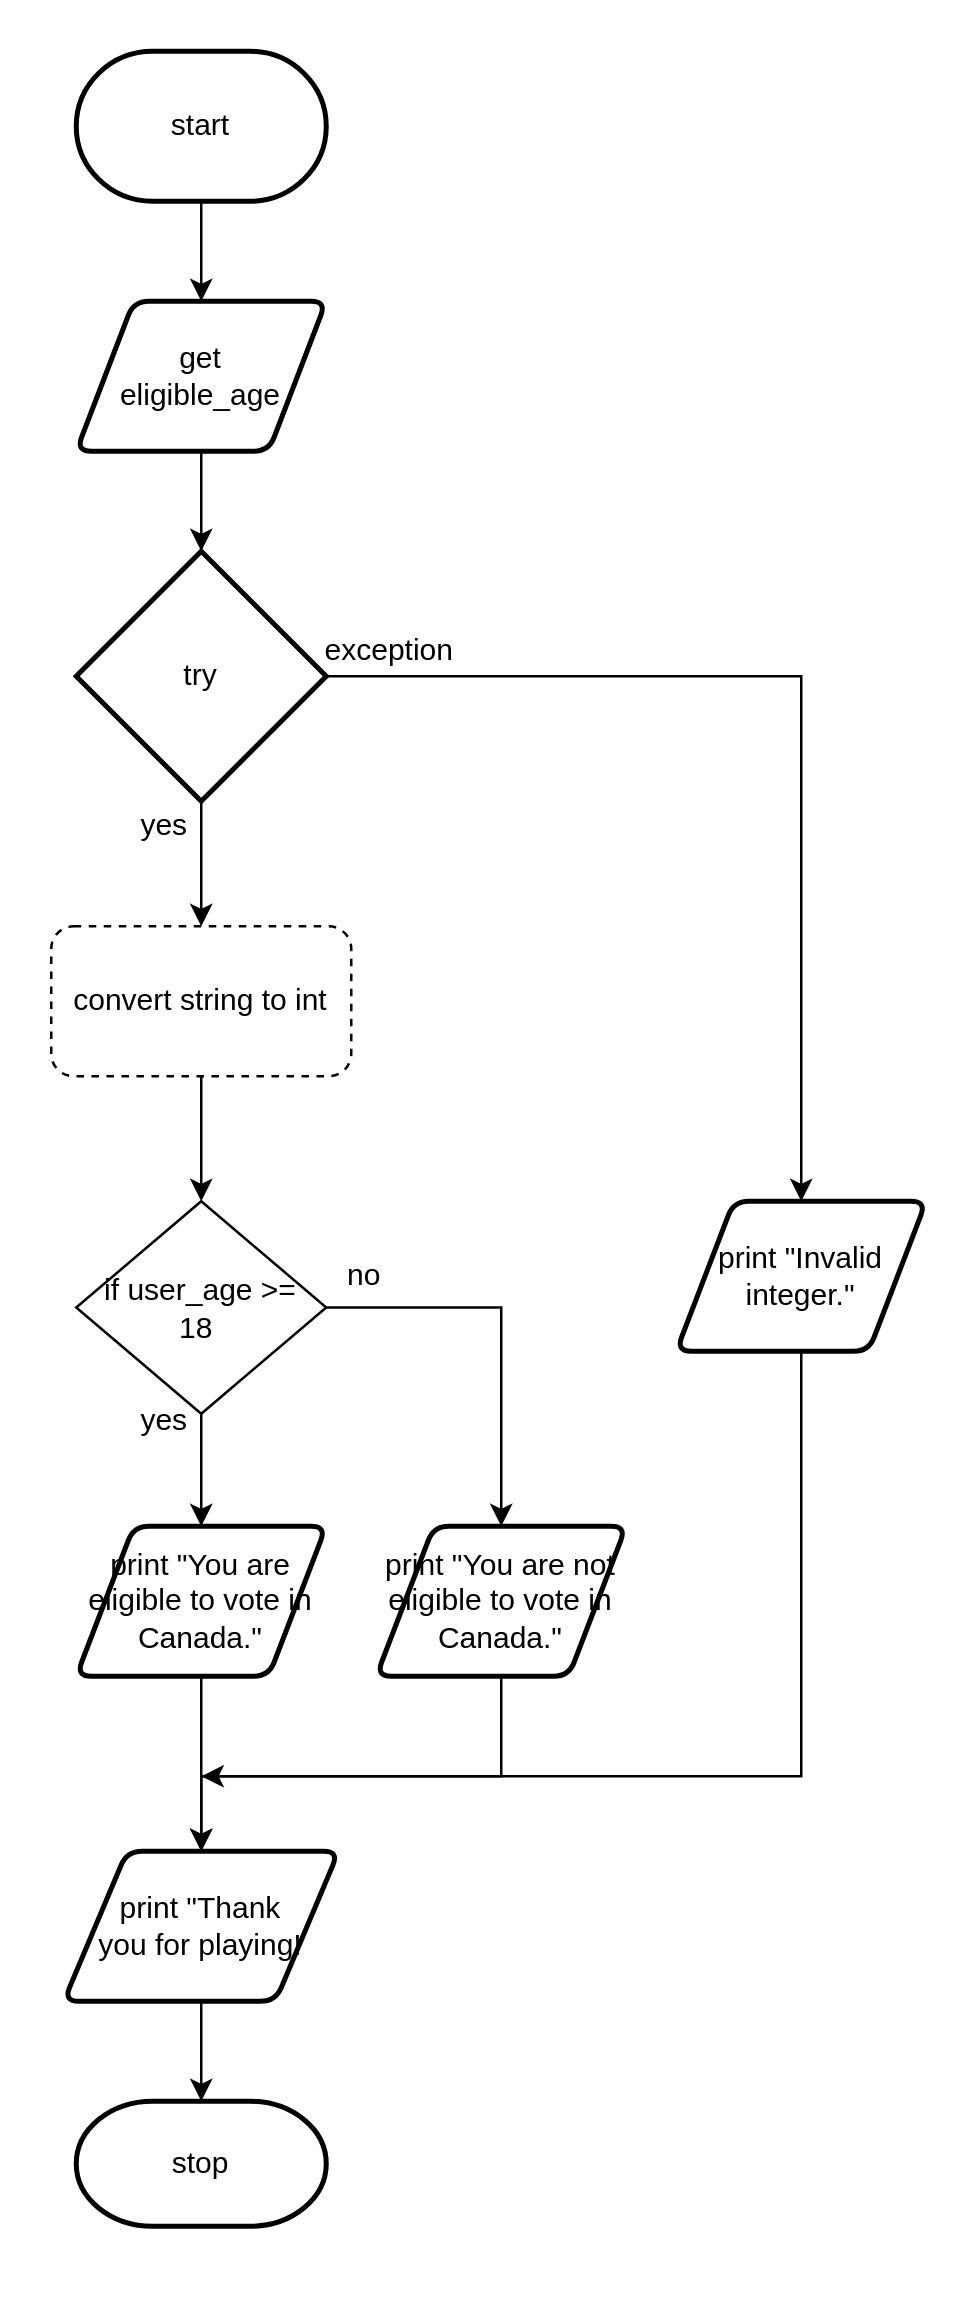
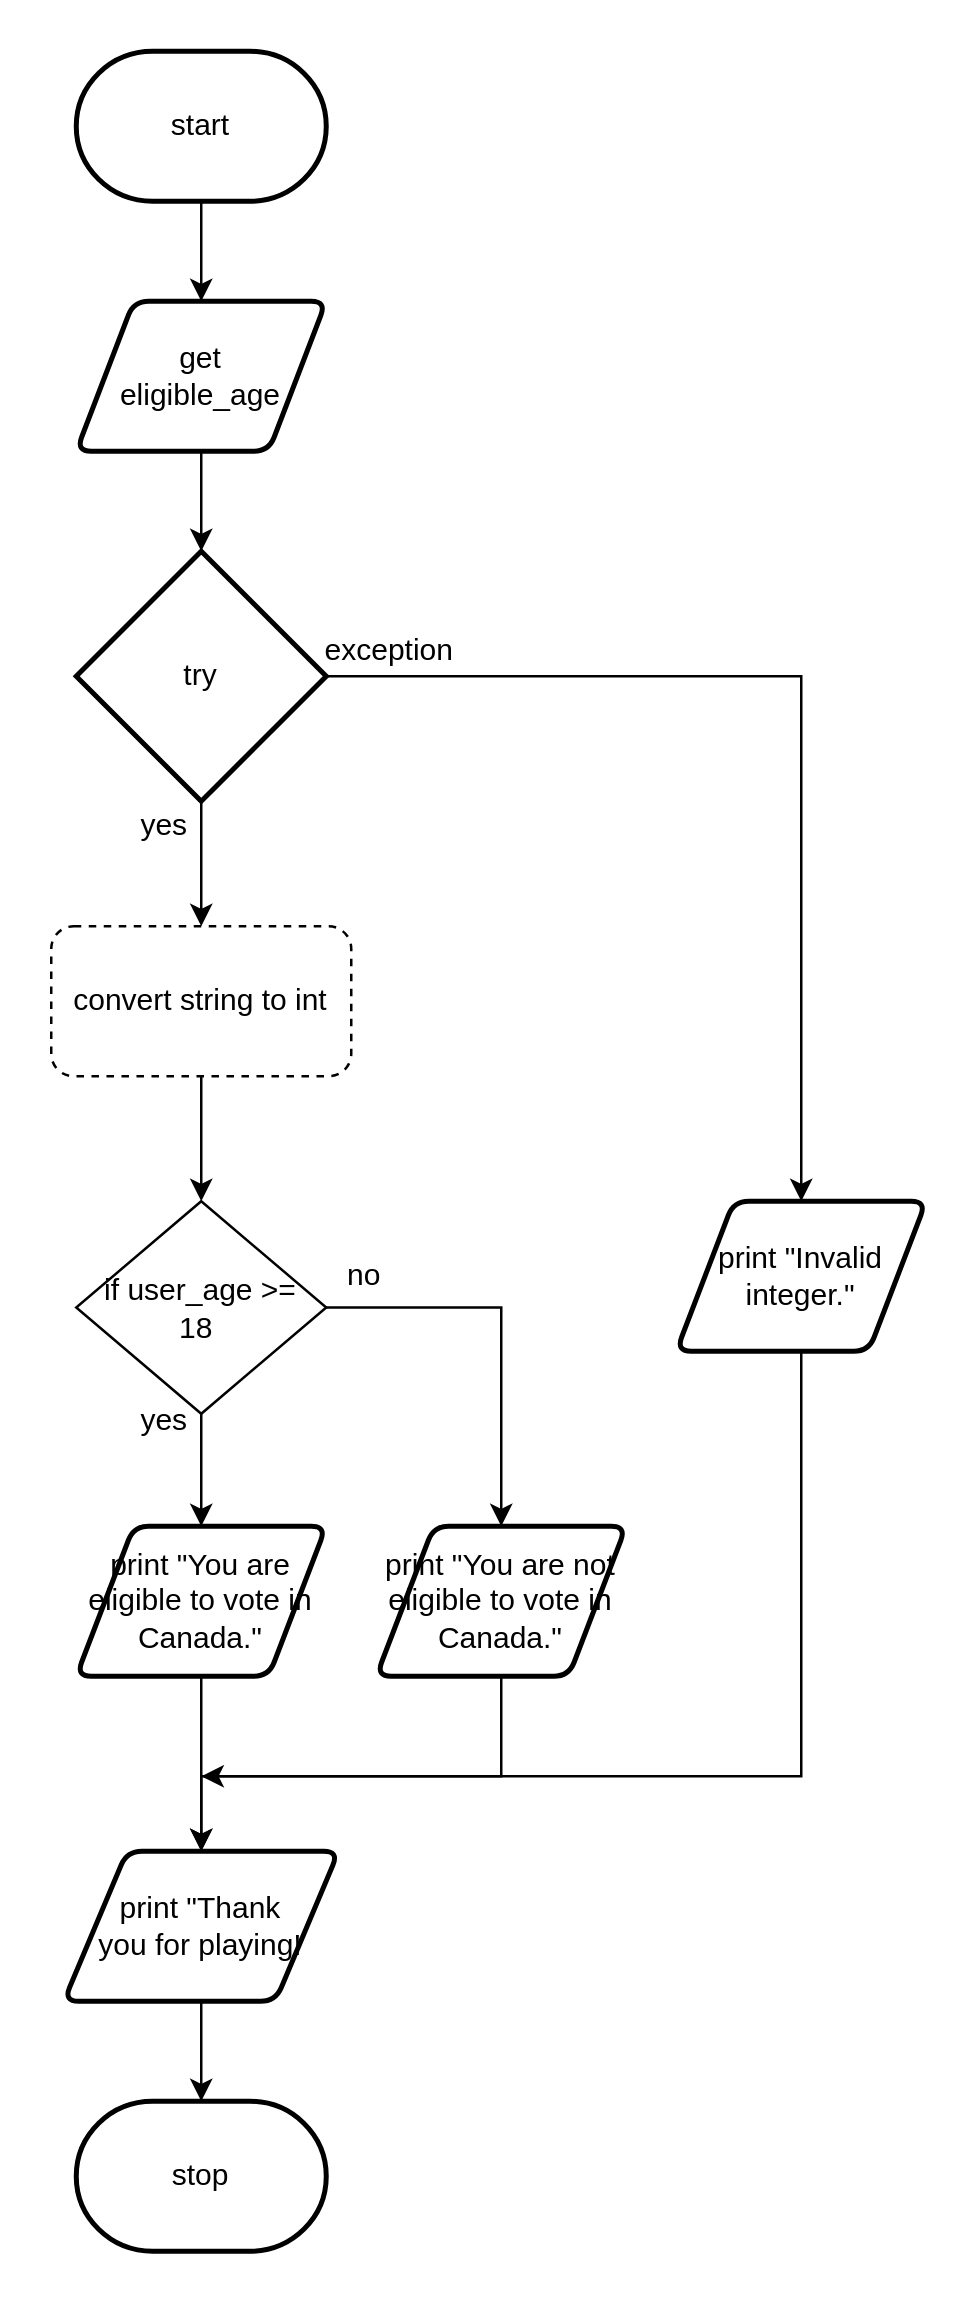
  <mxCell id="0" />
  <mxCell id="1" parent="0" />
  <mxCell id="2" style="edgeStyle=none;html=1;entryX=0.5;entryY=0;entryDx=0;entryDy=0;" parent="1" source="3" edge="1"><mxGeometry relative="1" as="geometry"><mxPoint x="80" y="120" as="targetPoint" /></mxGeometry></mxCell>
  <mxCell id="3" value="start" style="strokeWidth=2;html=1;shape=mxgraph.flowchart.terminator;whiteSpace=wrap;" parent="1" vertex="1"><mxGeometry x="30" y="20" width="100" height="60" as="geometry" /></mxCell>
  <mxCell id="4" style="edgeStyle=orthogonalEdgeStyle;html=1;entryX=0;entryY=0.5;entryDx=0;entryDy=0;entryPerimeter=0;strokeColor=none;rounded=0;" parent="1" edge="1"><mxGeometry relative="1" as="geometry"><mxPoint x="205" y="460" as="targetPoint" /><mxPoint x="133.9" y="515" as="sourcePoint" /></mxGeometry></mxCell>
  <mxCell id="5" style="edgeStyle=none;html=1;entryX=0.5;entryY=0;entryDx=0;entryDy=0;entryPerimeter=0;" parent="1" source="6" target="9" edge="1"><mxGeometry relative="1" as="geometry" /></mxCell>
  <mxCell id="6" value="get &lt;br&gt;eligible_age" style="shape=parallelogram;html=1;strokeWidth=2;perimeter=parallelogramPerimeter;whiteSpace=wrap;rounded=1;arcSize=12;size=0.23;" parent="1" vertex="1"><mxGeometry x="30" y="120" width="100" height="60" as="geometry" /></mxCell>
  <mxCell id="7" style="edgeStyle=none;html=1;entryX=0.5;entryY=0;entryDx=0;entryDy=0;" parent="1" source="9" target="11" edge="1"><mxGeometry relative="1" as="geometry" /></mxCell>
  <mxCell id="8" style="edgeStyle=orthogonalEdgeStyle;rounded=0;html=1;" parent="1" source="9" target="25" edge="1"><mxGeometry relative="1" as="geometry" /></mxCell>
  <mxCell id="9" value="try" style="strokeWidth=2;html=1;shape=mxgraph.flowchart.decision;whiteSpace=wrap;" parent="1" vertex="1"><mxGeometry x="30" y="220" width="100" height="100" as="geometry" /></mxCell>
  <mxCell id="10" style="edgeStyle=none;html=1;" parent="1" source="11" target="14" edge="1"><mxGeometry relative="1" as="geometry" /></mxCell>
  <mxCell id="11" value="convert string to int" style="rounded=1;whiteSpace=wrap;html=1;dashed=1;" parent="1" vertex="1"><mxGeometry x="20" y="370" width="120" height="60" as="geometry" /></mxCell>
  <mxCell id="12" style="edgeStyle=none;html=1;" parent="1" source="14" target="16" edge="1"><mxGeometry relative="1" as="geometry" /></mxCell>
  <mxCell id="13" style="edgeStyle=orthogonalEdgeStyle;html=1;rounded=0;" parent="1" source="14" target="20" edge="1"><mxGeometry relative="1" as="geometry"><mxPoint x="200" y="607.5" as="targetPoint" /></mxGeometry></mxCell>
  <mxCell id="14" value="if user_age &amp;gt;= &lt;br&gt;18&amp;nbsp;" style="rhombus;whiteSpace=wrap;html=1;" parent="1" vertex="1"><mxGeometry x="30" y="480" width="100" height="85" as="geometry" /></mxCell>
  <mxCell id="15" style="edgeStyle=none;html=1;" parent="1" source="16" target="18" edge="1"><mxGeometry relative="1" as="geometry"><mxPoint x="80" y="800" as="targetPoint" /></mxGeometry></mxCell>
  <mxCell id="16" value="print &quot;You are eligible to vote in Canada.&quot;" style="shape=parallelogram;html=1;strokeWidth=2;perimeter=parallelogramPerimeter;whiteSpace=wrap;rounded=1;arcSize=12;size=0.23;" parent="1" vertex="1"><mxGeometry x="30" y="610" width="100" height="60" as="geometry" /></mxCell>
  <mxCell id="17" style="edgeStyle=orthogonalEdgeStyle;rounded=0;html=1;" parent="1" source="18" target="27" edge="1"><mxGeometry relative="1" as="geometry" /></mxCell>
  <mxCell id="18" value="print &quot;Thank &lt;br&gt;you for playing!" style="shape=parallelogram;html=1;strokeWidth=2;perimeter=parallelogramPerimeter;whiteSpace=wrap;rounded=1;arcSize=12;size=0.23;" parent="1" vertex="1"><mxGeometry x="25" y="740" width="110" height="60" as="geometry" /></mxCell>
  <mxCell id="19" style="edgeStyle=orthogonalEdgeStyle;rounded=0;html=1;exitX=0.5;exitY=1;exitDx=0;exitDy=0;" parent="1" source="20" edge="1"><mxGeometry relative="1" as="geometry"><mxPoint x="80" y="710" as="targetPoint" /><Array as="points"><mxPoint x="200" y="710" /><mxPoint x="80" y="710" /></Array></mxGeometry></mxCell>
  <mxCell id="20" value="print &quot;You are not eligible to vote in Canada.&quot;" style="shape=parallelogram;html=1;strokeWidth=2;perimeter=parallelogramPerimeter;whiteSpace=wrap;rounded=1;arcSize=12;size=0.23;" parent="1" vertex="1"><mxGeometry x="150" y="610" width="100" height="60" as="geometry" /></mxCell>
  <mxCell id="21" value="yes" style="text;html=1;align=center;verticalAlign=middle;resizable=0;points=[];autosize=1;strokeColor=none;fillColor=none;" parent="1" vertex="1"><mxGeometry x="50" y="557.5" width="30" height="20" as="geometry" /></mxCell>
  <mxCell id="22" value="no" style="text;html=1;align=center;verticalAlign=middle;resizable=0;points=[];autosize=1;strokeColor=none;fillColor=none;" parent="1" vertex="1"><mxGeometry x="130" y="500" width="30" height="20" as="geometry" /></mxCell>
  <mxCell id="23" value="yes" style="text;html=1;align=center;verticalAlign=middle;resizable=0;points=[];autosize=1;strokeColor=none;fillColor=none;" parent="1" vertex="1"><mxGeometry x="50" y="320" width="30" height="20" as="geometry" /></mxCell>
  <mxCell id="24" style="edgeStyle=orthogonalEdgeStyle;rounded=0;html=1;" parent="1" source="25" edge="1"><mxGeometry relative="1" as="geometry"><mxPoint x="80" y="740" as="targetPoint" /><Array as="points"><mxPoint x="320" y="710" /><mxPoint x="80" y="710" /></Array></mxGeometry></mxCell>
  <mxCell id="25" value="print &quot;Invalid integer.&quot;" style="shape=parallelogram;html=1;strokeWidth=2;perimeter=parallelogramPerimeter;whiteSpace=wrap;rounded=1;arcSize=12;size=0.23;" parent="1" vertex="1"><mxGeometry x="270" y="480" width="100" height="60" as="geometry" /></mxCell>
  <mxCell id="26" value="exception" style="text;html=1;align=center;verticalAlign=middle;resizable=0;points=[];autosize=1;strokeColor=none;fillColor=none;" parent="1" vertex="1"><mxGeometry x="120" y="250" width="70" height="20" as="geometry" /></mxCell>
- <mxCell id="27" value="stop" style="strokeWidth=2;html=1;shape=mxgraph.flowchart.terminator;whiteSpace=wrap;" parent="1" vertex="1"><mxGeometry x="30" y="840" width="100" height="50" as="geometry" /></mxCell>
+ <mxCell id="27" value="stop" style="strokeWidth=2;html=1;shape=mxgraph.flowchart.terminator;whiteSpace=wrap;" parent="1" vertex="1"><mxGeometry x="30" y="840" width="100" height="60" as="geometry" /></mxCell>
